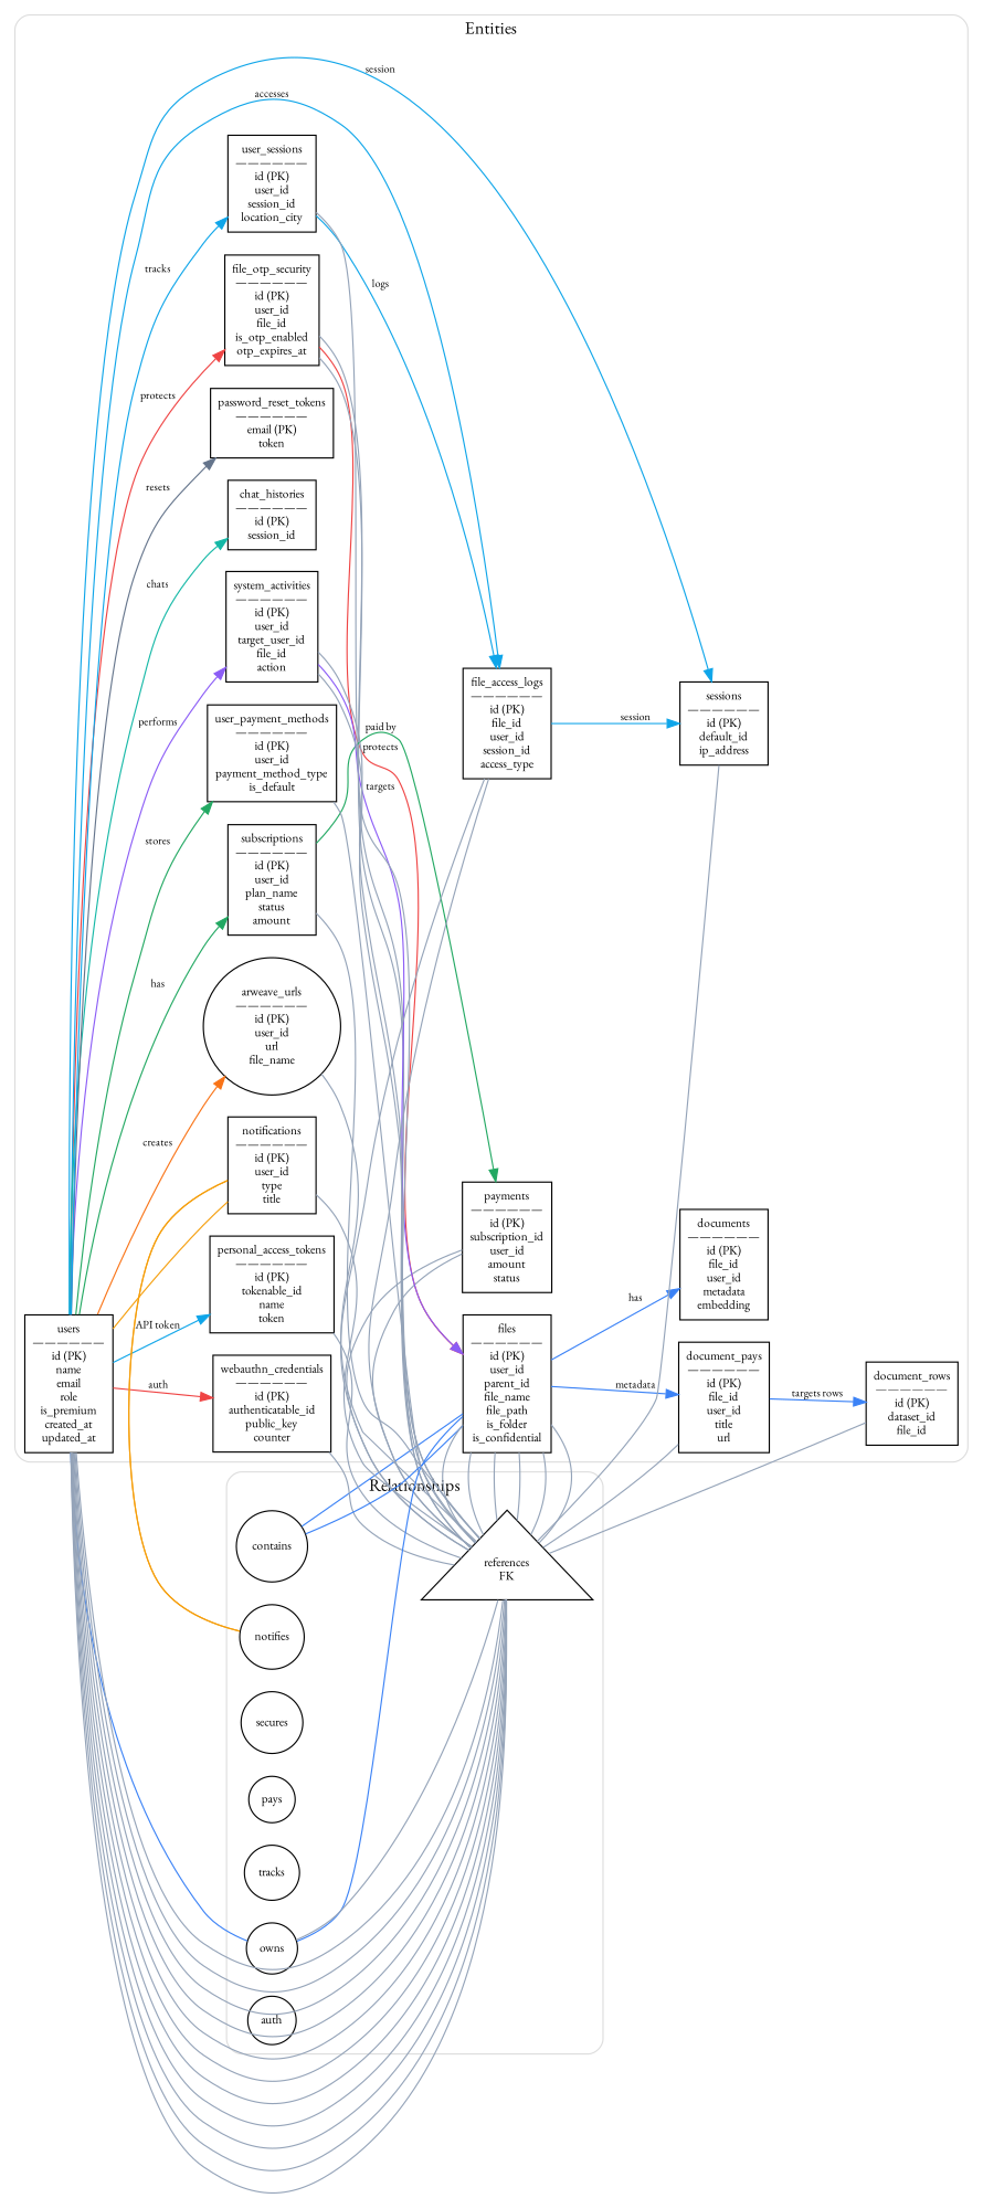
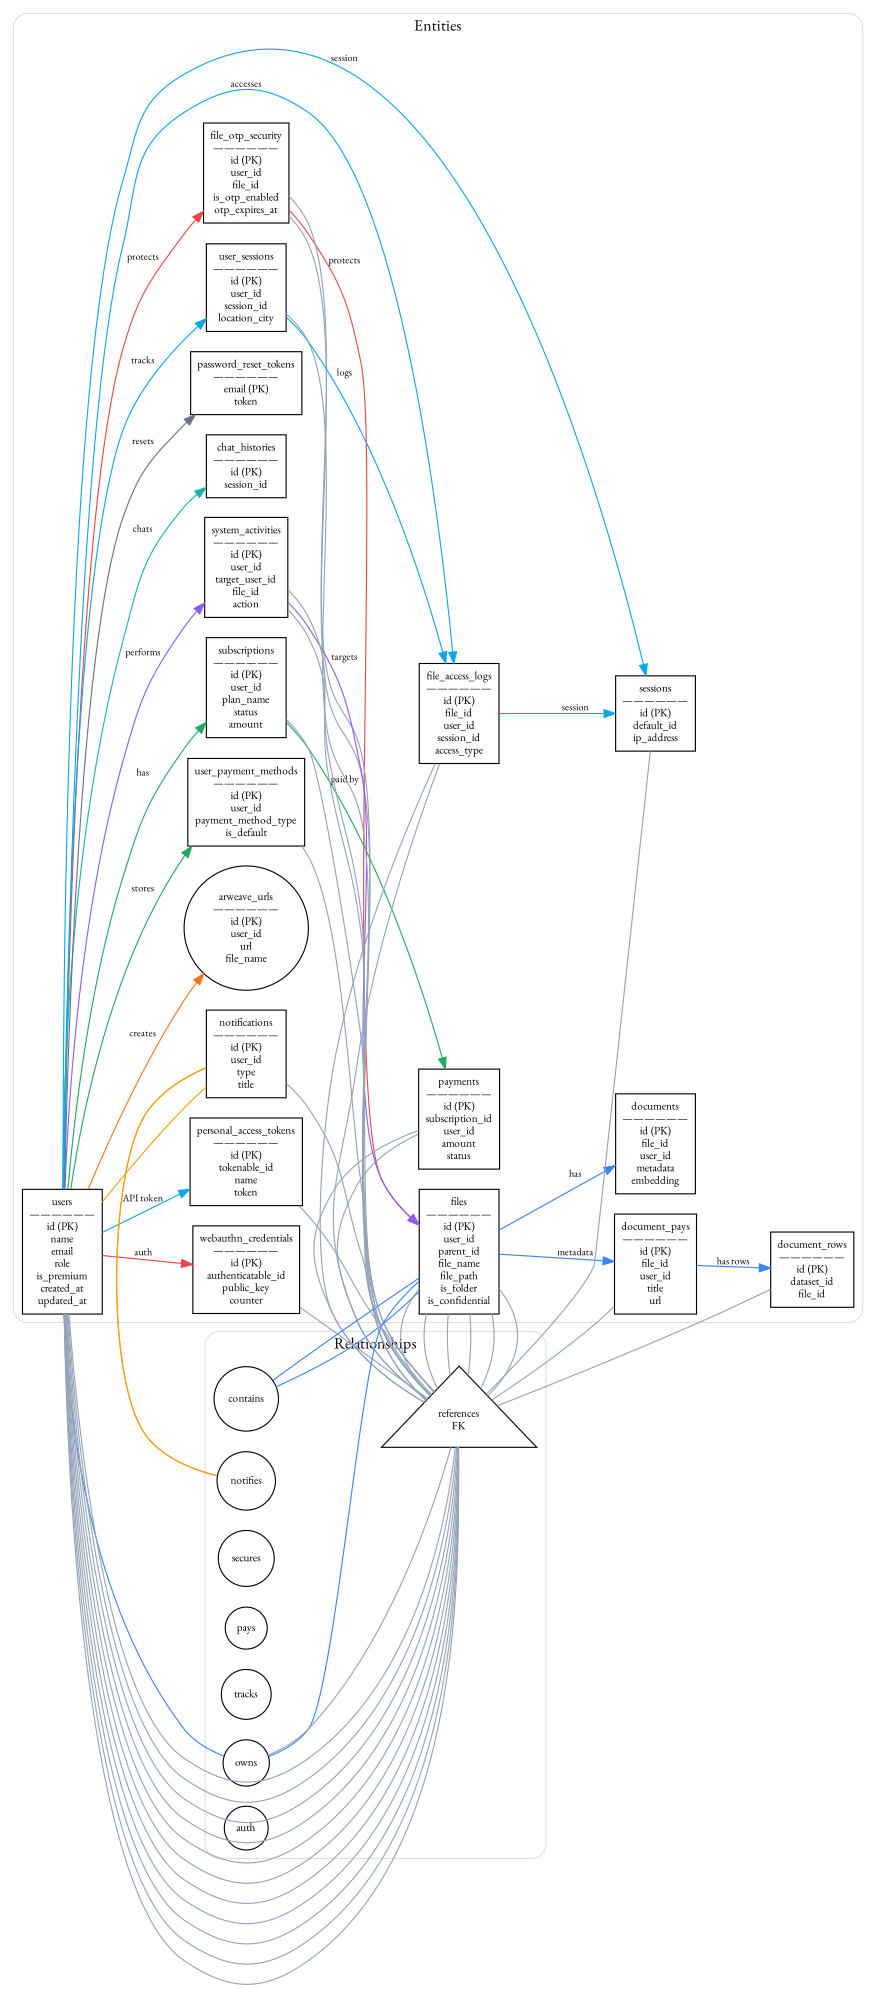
  digraph {
    bgcolor="#ffffff"
    fontname="EB Garamond"
    rankdir=LR
    node [fontname="EB Garamond" fontsize=10 margin=0.08 shape=box]
    edge [color="#94a3b8" fontname="EB Garamond" fontsize=9 arrowhead=none]
    n1 [label="users\n——————\nid (PK)\nname\nemail\nrole\nis_premium\ncreated_at\nupdated_at"]
    n2 [label="files\n——————\nid (PK)\nuser_id\nparent_id\nfile_name\nfile_path\nis_folder\nis_confidential"]
    n3 [label="documents\n——————\nid (PK)\nfile_id\nuser_id\nmetadata\nembedding"]
    n4 [label="document_pays\n——————\nid (PK)\nfile_id\nuser_id\ntitle\nurl"]
    n5 [label="document_rows\n——————\nid (PK)\ndataset_id\nfile_id"]
    n6 [label="file_otp_security\n——————\nid (PK)\nuser_id\nfile_id\nis_otp_enabled\notp_expires_at"]
    n7 [label="subscriptions\n——————\nid (PK)\nuser_id\nplan_name\nstatus\namount"]
    n8 [label="payments\n——————\nid (PK)\nsubscription_id\nuser_id\namount\nstatus"]
    n9 [label="user_payment_methods\n——————\nid (PK)\nuser_id\npayment_method_type\nis_default"]
    n10 [label="arweave_urls\n——————\nid (PK)\nuser_id\nurl\nfile_name" shape=circle]
    n11 [label="system_activities\n——————\nid (PK)\nuser_id\ntarget_user_id\nfile_id\naction"]
    n12 [label="file_access_logs\n——————\nid (PK)\nfile_id\nuser_id\nsession_id\naccess_type"]
    n13 [label="notifications\n——————\nid (PK)\nuser_id\ntype\ntitle"]
    n14 [label="chat_histories\n——————\nid (PK)\nsession_id"]
    n15 [label="password_reset_tokens\n——————\nemail (PK)\ntoken"]
    n16 [label="sessions\n——————\nid (PK)\ndefault_id\nip_address"]
    n17 [label="personal_access_tokens\n——————\nid (PK)\ntokenable_id\nname\ntoken"]
    n18 [label="user_sessions\n——————\nid (PK)\nuser_id\nsession_id\nlocation_city"]
    n19 [label="webauthn_credentials\n——————\nid (PK)\nauthenticatable_id\npublic_key\ncounter"]
    n20 [label=owns shape=circle]
    n21 [label=contains shape=circle]
    n22 [label=secures shape=circle]
    n23 [label=pays shape=circle]
    n24 [label=tracks shape=circle]
    n25 [label=notifies shape=circle]
    n26 [label=auth shape=circle]
    n27 [label="references\nFK" shape=triangle]
    subgraph cluster_1 {
      color="#dddddd"
      label=Entities
      style=rounded
      n1
      n2
      n3
      n4
      n5
      n6
      n7
      n8
      n9
      n10
      n11
      n12
      n13
      n14
      n15
      n16
      n17
      n18
      n19
    }
    subgraph cluster_2 {
      color="#dddddd"
      label=Relationships
      style=rounded
      n20
      n21
      n22
      n23
      n24
      n25
      n26
      n27
    }
    n1 -> n6 [color="#ef4444" label=protects arrowhead=""]
    n1 -> n7 [color="#22a862" label=has arrowhead=""]
    n1 -> n9 [color="#22a862" label=stores arrowhead=""]
    n1 -> n10 [color="#f97316" label=creates arrowhead=""]
    n1 -> n11 [color="#8b5cf6" label=performs arrowhead=""]
    n1 -> n12 [color="#0ea5e9" label=accesses arrowhead=""]
    n1 -> n13 [color="#f59e0b"]
    n1 -> n14 [color="#14b8a6" label=chats arrowhead=""]
    n1 -> n15 [color="#64748b" label=resets arrowhead=""]
    n1 -> n16 [color="#0ea5e9" label=session arrowhead=""]
    n1 -> n17 [color="#0ea5e9" label="API token" arrowhead=""]
    n1 -> n18 [color="#0ea5e9" label=tracks arrowhead=""]
    n1 -> n19 [color="#ef4444" label=auth arrowhead=""]
    n1 -> n20 [color="#3b82f6"]
    n2 -> n3 [color="#3b82f6" label=has arrowhead=""]
    n2 -> n4 [color="#3b82f6" label=metadata arrowhead=""]
    n2 -> n21 [color="#3b82f6"]
-   n4 -> n5 [color="#3b82f6" label="targets rows" arrowhead=""]
+   n4 -> n5 [color="#3b82f6" label="has rows" arrowhead=""]
    n4 -> n27
    n5 -> n27
    n6 -> n2 [color="#ef4444" label=protects arrowhead=""]
    n6 -> n27
    n6 -> n27
    n7 -> n8 [color="#22a862" label="paid by" arrowhead=""]
    n8 -> n27
    n8 -> n27
    n9 -> n27
-   n10 -> n27
    n11 -> n2 [color="#8b5cf6" label=targets arrowhead=""]
    n11 -> n27
    n11 -> n27
    n12 -> n16 [color="#0ea5e9" label=session arrowhead=""]
    n12 -> n27
    n12 -> n27
    n13 -> n25 [color="#f59e0b"]
    n13 -> n27
    n16 -> n27
    n17 -> n27
    n18 -> n12 [color="#0ea5e9" label=logs arrowhead=""]
    n18 -> n27
    n19 -> n27
    n20 -> n2 [color="#3b82f6"]
    n20 -> n27
    n21 -> n2 [color="#3b82f6"]
    n25 -> n13 [color="#f59e0b"]
    n27 -> n1
    n27 -> n1
    n27 -> n1
    n27 -> n1
    n27 -> n1
    n27 -> n1
    n27 -> n1
    n27 -> n1
    n27 -> n1
    n27 -> n1
    n27 -> n1
    n27 -> n2
    n27 -> n2
    n27 -> n2
    n27 -> n2
    n27 -> n2
    n27 -> n2
    n27 -> n7
  }
